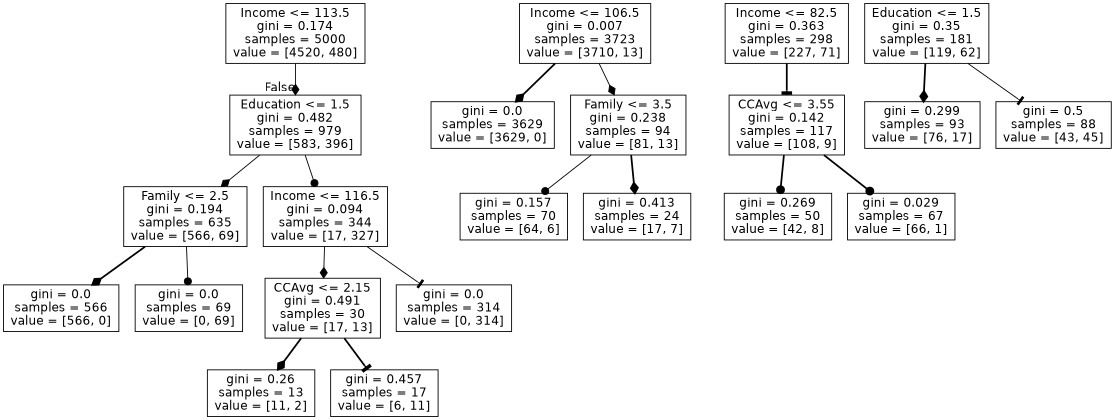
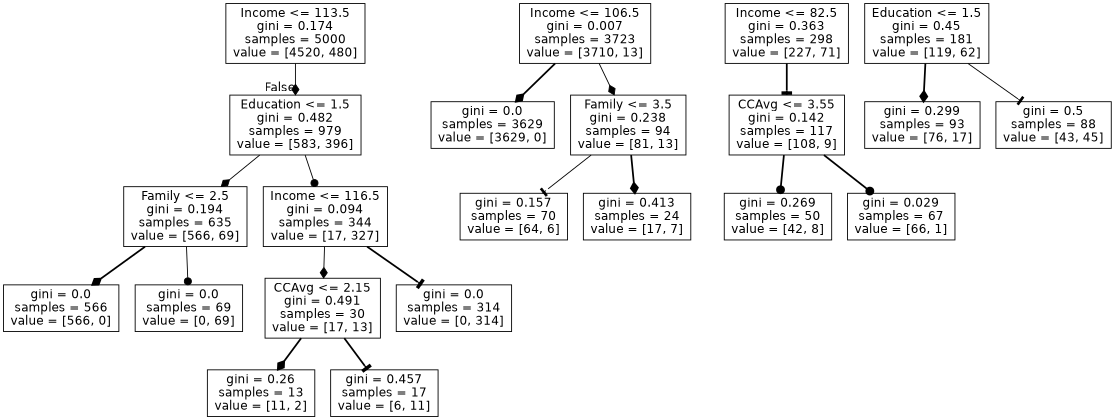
  digraph {
    fontname="DejaVu Sans"
    node [fontname="DejaVu Sans" shape=box]
    edge [arrowhead=diamond fontname="DejaVu Sans" style=bold]
    n1 [label="Income <= 113.5\ngini = 0.174\nsamples = 5000\nvalue = [4520, 480]"]
    n2 [label="Education <= 1.5\ngini = 0.482\nsamples = 979\nvalue = [583, 396]"]
    n3 [label="Family <= 2.5\ngini = 0.194\nsamples = 635\nvalue = [566, 69]"]
    n4 [label="Income <= 116.5\ngini = 0.094\nsamples = 344\nvalue = [17, 327]"]
    n5 [label="Income <= 106.5\ngini = 0.007\nsamples = 3723\nvalue = [3710, 13]"]
    n6 [label="gini = 0.0\nsamples = 3629\nvalue = [3629, 0]"]
    n7 [label="Family <= 3.5\ngini = 0.238\nsamples = 94\nvalue = [81, 13]"]
    n8 [label="Income <= 82.5\ngini = 0.363\nsamples = 298\nvalue = [227, 71]"]
    n9 [label="CCAvg <= 3.55\ngini = 0.142\nsamples = 117\nvalue = [108, 9]"]
    n10 [label="gini = 0.157\nsamples = 70\nvalue = [64, 6]"]
    n11 [label="gini = 0.413\nsamples = 24\nvalue = [17, 7]"]
    n12 [label="gini = 0.269\nsamples = 50\nvalue = [42, 8]"]
    n13 [label="gini = 0.029\nsamples = 67\nvalue = [66, 1]"]
-   n14 [label="Education <= 1.5\ngini = 0.35\nsamples = 181\nvalue = [119, 62]"]
+   n14 [label="Education <= 1.5\ngini = 0.45\nsamples = 181\nvalue = [119, 62]"]
    n15 [label="gini = 0.299\nsamples = 93\nvalue = [76, 17]"]
    n16 [label="gini = 0.5\nsamples = 88\nvalue = [43, 45]"]
    n17 [label="gini = 0.0\nsamples = 566\nvalue = [566, 0]"]
    n18 [label="gini = 0.0\nsamples = 69\nvalue = [0, 69]"]
    n19 [label="CCAvg <= 2.15\ngini = 0.491\nsamples = 30\nvalue = [17, 13]"]
    n20 [label="gini = 0.0\nsamples = 314\nvalue = [0, 314]"]
    n21 [label="gini = 0.26\nsamples = 13\nvalue = [11, 2]"]
    n22 [label="gini = 0.457\nsamples = 17\nvalue = [6, 11]"]
    n1 -> n2 [headlabel=False labelangle=-45 labeldistance=2.5 style=solid]
    n2 -> n3 [style=solid]
    n2 -> n4 [arrowhead=dot style=solid]
    n3 -> n17
    n3 -> n18 [arrowhead=dot style=solid]
    n4 -> n19 [style=solid]
-   n4 -> n20 [arrowhead=tee style=solid]
+   n4 -> n20 [arrowhead=tee]
    n5 -> n6
    n5 -> n7 [style=solid]
-   n7 -> n10 [arrowhead=dot style=solid]
+   n7 -> n10 [arrowhead=tee style=solid]
    n7 -> n11
    n8 -> n9 [arrowhead=tee]
    n9 -> n12 [arrowhead=dot]
    n9 -> n13 [arrowhead=dot]
    n14 -> n15
    n14 -> n16 [arrowhead=tee style=solid]
    n19 -> n21
    n19 -> n22 [arrowhead=tee]
  }
